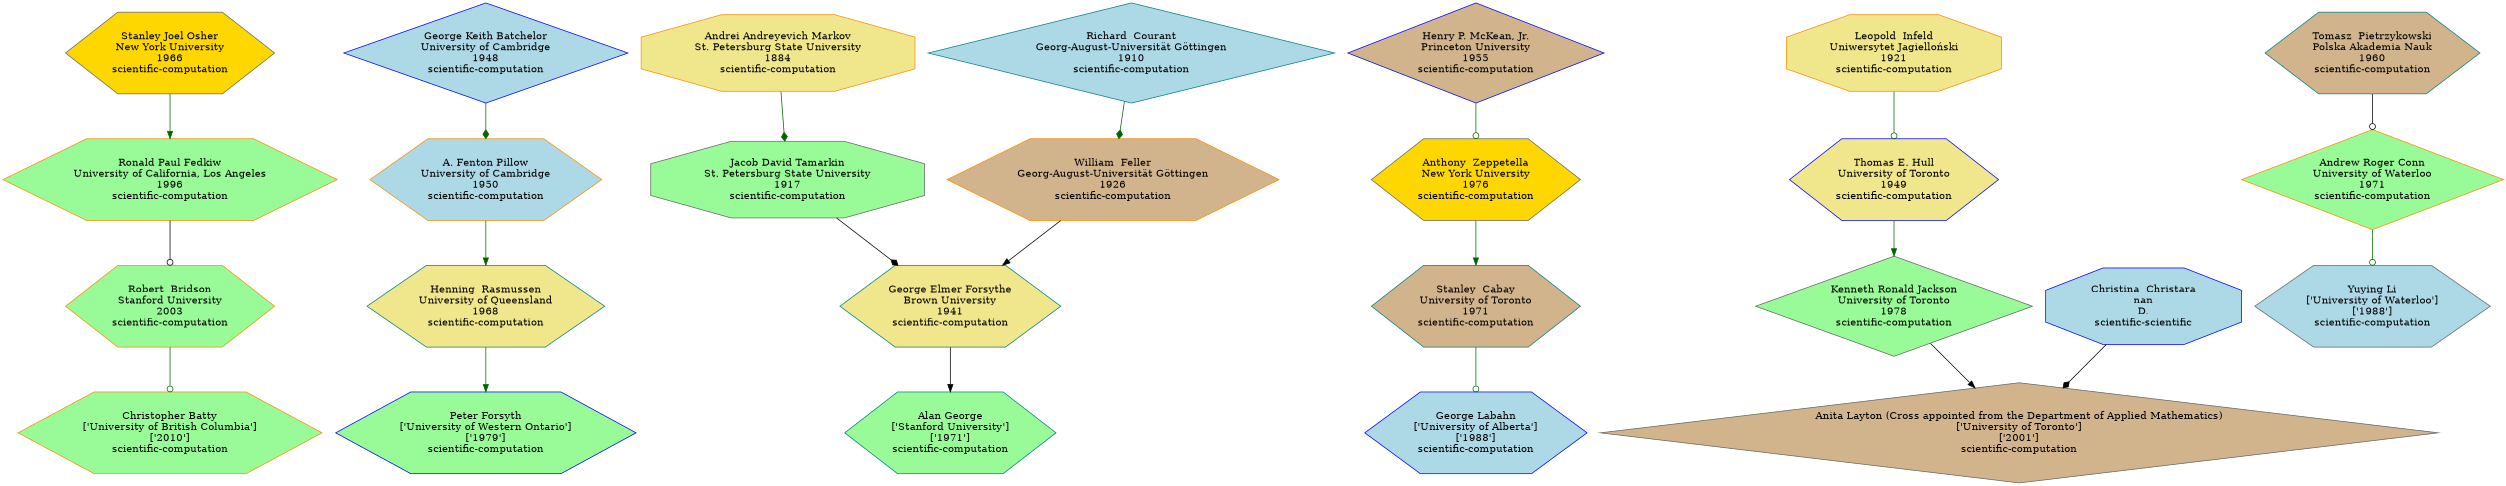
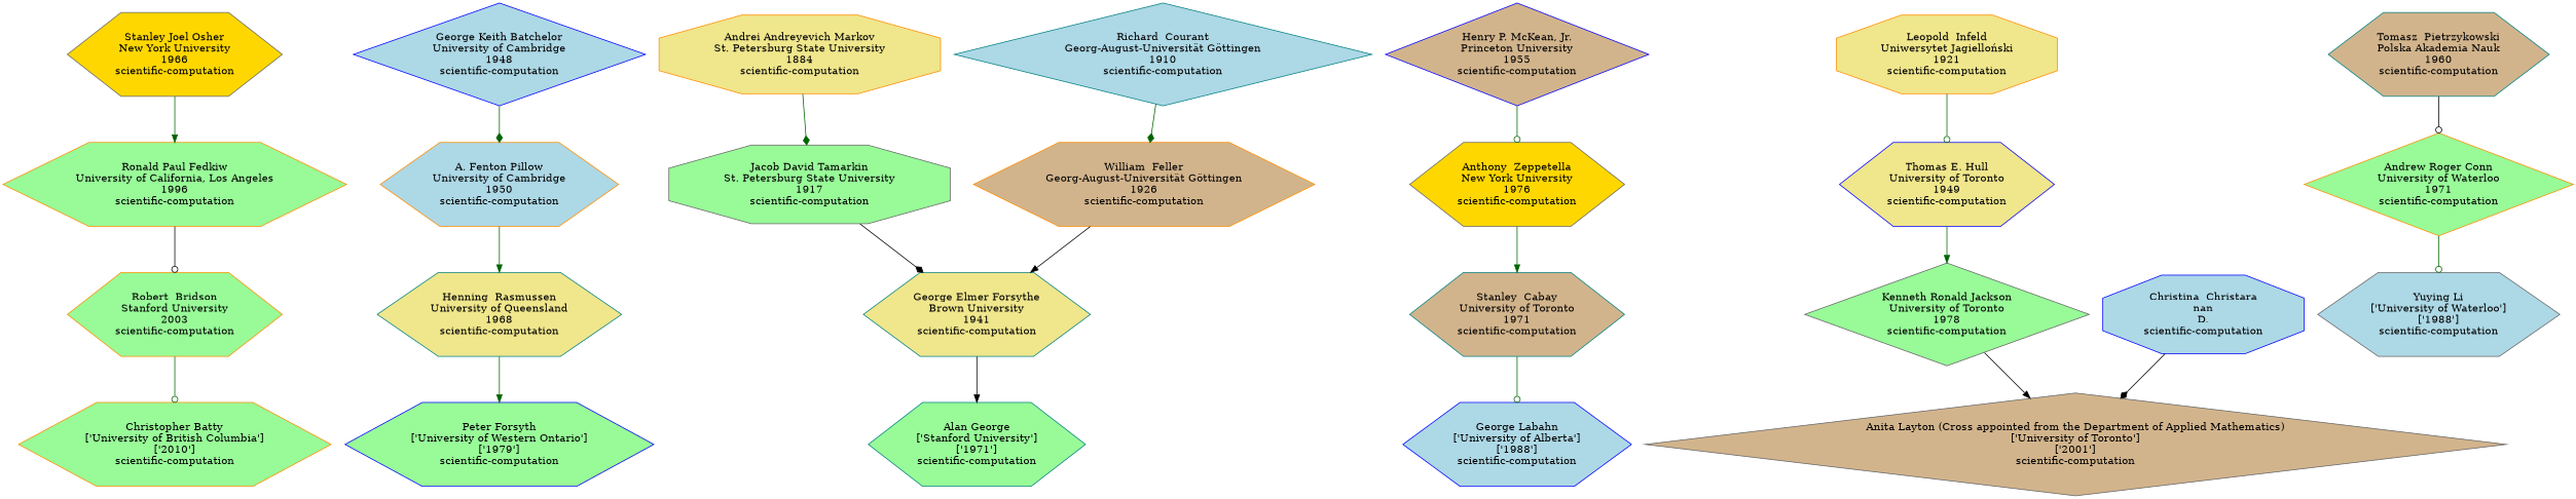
  digraph {
    node [color=darkorange fillcolor=palegreen style=filled shape=hexagon]
    edge [color=darkgreen arrowhead=normal]
    n1 [label="Christopher Batty\n['University of British Columbia']\n['2010']\nscientific-computation"]
    n2 [color=blue label="Peter Forsyth\n['University of Western Ontario']\n['1979']\nscientific-computation"]
    n3 [color=teal label="Alan George\n['Stanford University']\n['1971']\nscientific-computation"]
    n4 [color=blue fillcolor=lightblue label="George Labahn\n['University of Alberta']\n['1988']\nscientific-computation"]
    n5 [color=gray40 fillcolor=tan label="Anita Layton (Cross appointed from the Department of Applied Mathematics)\n['University of Toronto']\n['2001']\nscientific-computation" shape=diamond]
    n6 [color=gray40 fillcolor=lightblue label="Yuying Li\n['University of Waterloo']\n['1988']\nscientific-computation"]
    n7 [label="Robert  Bridson\nStanford University\n2003\nscientific-computation"]
    n8 [label="Henning  Rasmussen\nUniversity of Queensland\n1968\nscientific-computation" fillcolor=khaki color=teal]
    n9 [label="George Elmer Forsythe\nBrown University\n1941\nscientific-computation" fillcolor=khaki color=teal]
    n10 [label="Stanley  Cabay\nUniversity of Toronto\n1971\nscientific-computation" fillcolor=tan color=teal]
    n11 [label="Kenneth Ronald Jackson\nUniversity of Toronto\n1978\nscientific-computation" color=gray40 shape=diamond]
-   n12 [label="Christina  Christara\nnan\nD.\nscientific-scientific" fillcolor=lightblue color=blue shape=octagon]
+   n12 [label="Christina  Christara\nnan\nD.\nscientific-computation" fillcolor=lightblue color=blue shape=octagon]
    n13 [label="Andrew Roger Conn\nUniversity of Waterloo\n1971\nscientific-computation" shape=diamond]
    n14 [label="Ronald Paul Fedkiw\nUniversity of California, Los Angeles\n1996\nscientific-computation"]
    n15 [label="A. Fenton Pillow\nUniversity of Cambridge\n1950\nscientific-computation" fillcolor=lightblue]
    n16 [label="Jacob David Tamarkin\nSt. Petersburg State University\n1917\nscientific-computation" color=gray40 shape=octagon]
    n17 [label="William  Feller\nGeorg-August-Universität Göttingen\n1926\nscientific-computation" fillcolor=tan]
    n18 [label="Anthony  Zeppetella\nNew York University\n1976\nscientific-computation" fillcolor=gold color=gray40]
    n19 [label="Thomas E. Hull\nUniversity of Toronto\n1949\nscientific-computation" fillcolor=khaki color=blue]
    n20 [label="Tomasz  Pietrzykowski\nPolska Akademia Nauk\n1960\nscientific-computation" fillcolor=tan color=teal]
    n21 [label="Stanley Joel Osher\nNew York University\n1966\nscientific-computation" fillcolor=gold color=gray40]
    n22 [label="George Keith Batchelor\nUniversity of Cambridge\n1948\nscientific-computation" fillcolor=lightblue color=blue shape=diamond]
    n23 [label="Andrei Andreyevich Markov\nSt. Petersburg State University\n1884\nscientific-computation" fillcolor=khaki shape=octagon]
    n24 [label="Richard  Courant\nGeorg-August-Universität Göttingen\n1910\nscientific-computation" fillcolor=lightblue color=teal shape=diamond]
    n25 [label="Henry P. McKean, Jr.\nPrinceton University\n1955\nscientific-computation" fillcolor=tan color=blue shape=diamond]
    n26 [label="Leopold  Infeld\nUniwersytet Jagielloński\n1921\nscientific-computation" fillcolor=khaki shape=octagon]
    n7 -> n1 [arrowhead=odot]
    n8 -> n2
    n9 -> n3 [color=black]
    n10 -> n4 [arrowhead=odot]
    n11 -> n5 [color=black]
    n12 -> n5 [color=black arrowhead=diamond]
    n13 -> n6 [arrowhead=odot]
    n14 -> n7 [color=black arrowhead=odot]
    n15 -> n8
    n16 -> n9 [color=black arrowhead=diamond]
    n17 -> n9 [color=black]
    n18 -> n10
    n19 -> n11
    n20 -> n13 [color=black arrowhead=odot]
    n21 -> n14
    n22 -> n15 [arrowhead=diamond]
    n23 -> n16 [arrowhead=diamond]
    n24 -> n17 [arrowhead=diamond]
    n25 -> n18 [arrowhead=odot]
    n26 -> n19 [arrowhead=odot]
  }
